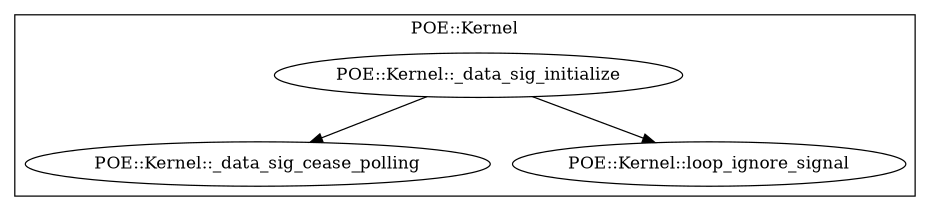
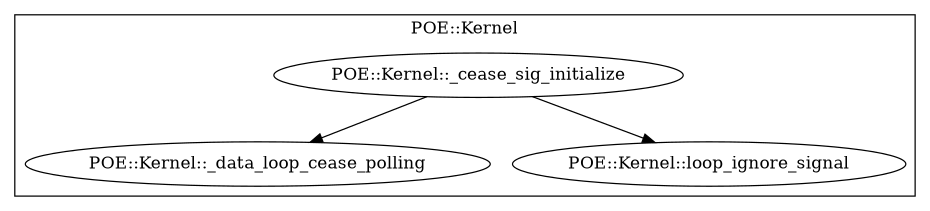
  digraph {
-   "POE::Kernel::_data_sig_cease_polling"
+   "POE::Kernel::_data_sig_cease_polling" [label="POE::Kernel::_data_loop_cease_polling"]
    "POE::Kernel::loop_ignore_signal"
-   "POE::Kernel::_data_sig_initialize"
+   "POE::Kernel::_data_sig_initialize" [label="POE::Kernel::_cease_sig_initialize"]
    subgraph cluster_1 {
      label="POE::Kernel"
      "POE::Kernel::_data_sig_cease_polling"
      "POE::Kernel::loop_ignore_signal"
      "POE::Kernel::_data_sig_initialize"
    }
    "POE::Kernel::_data_sig_initialize" -> "POE::Kernel::_data_sig_cease_polling"
    "POE::Kernel::_data_sig_initialize" -> "POE::Kernel::loop_ignore_signal"
  }
